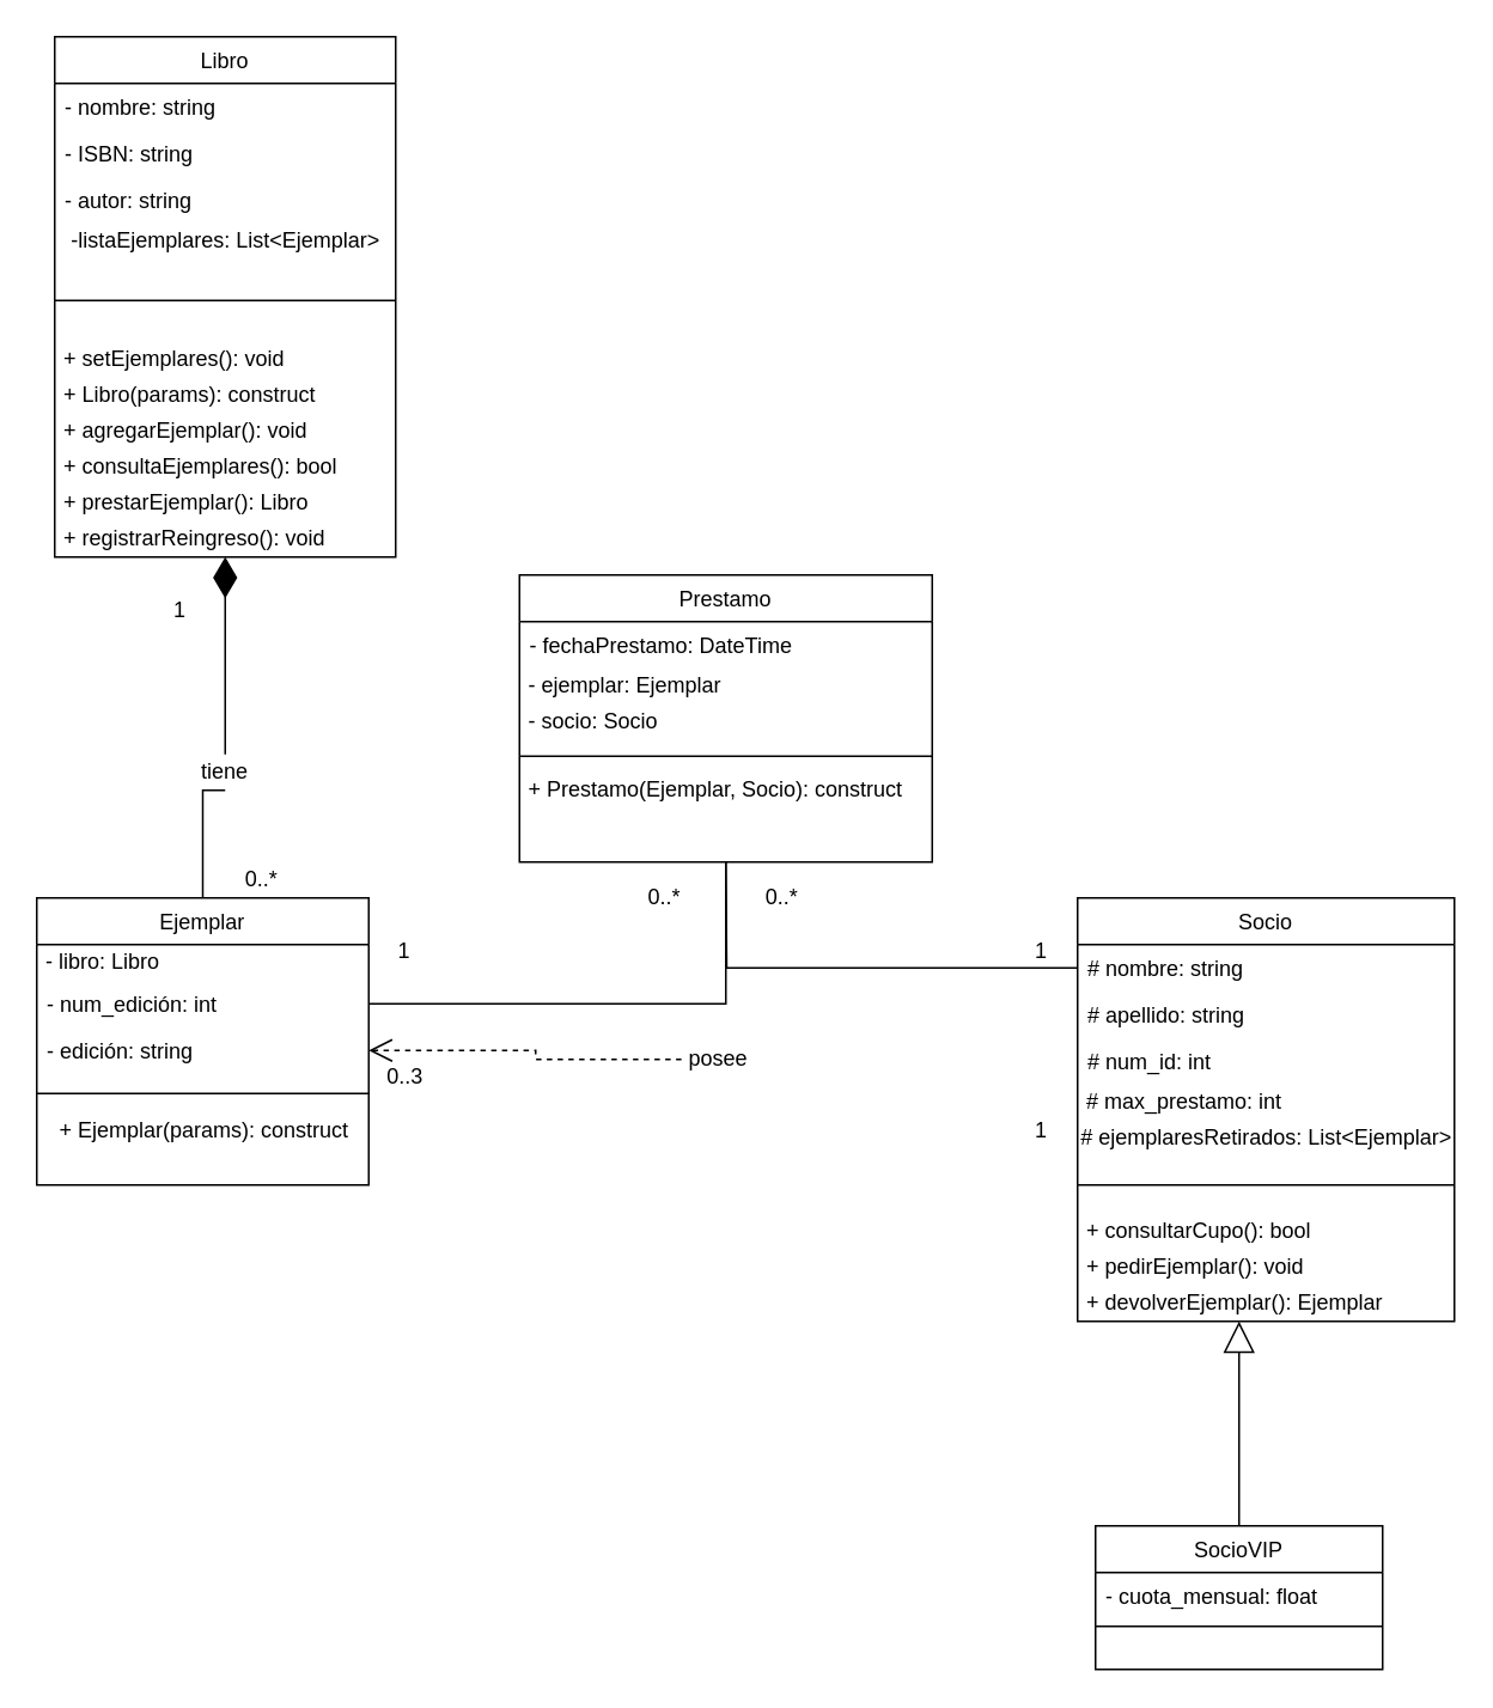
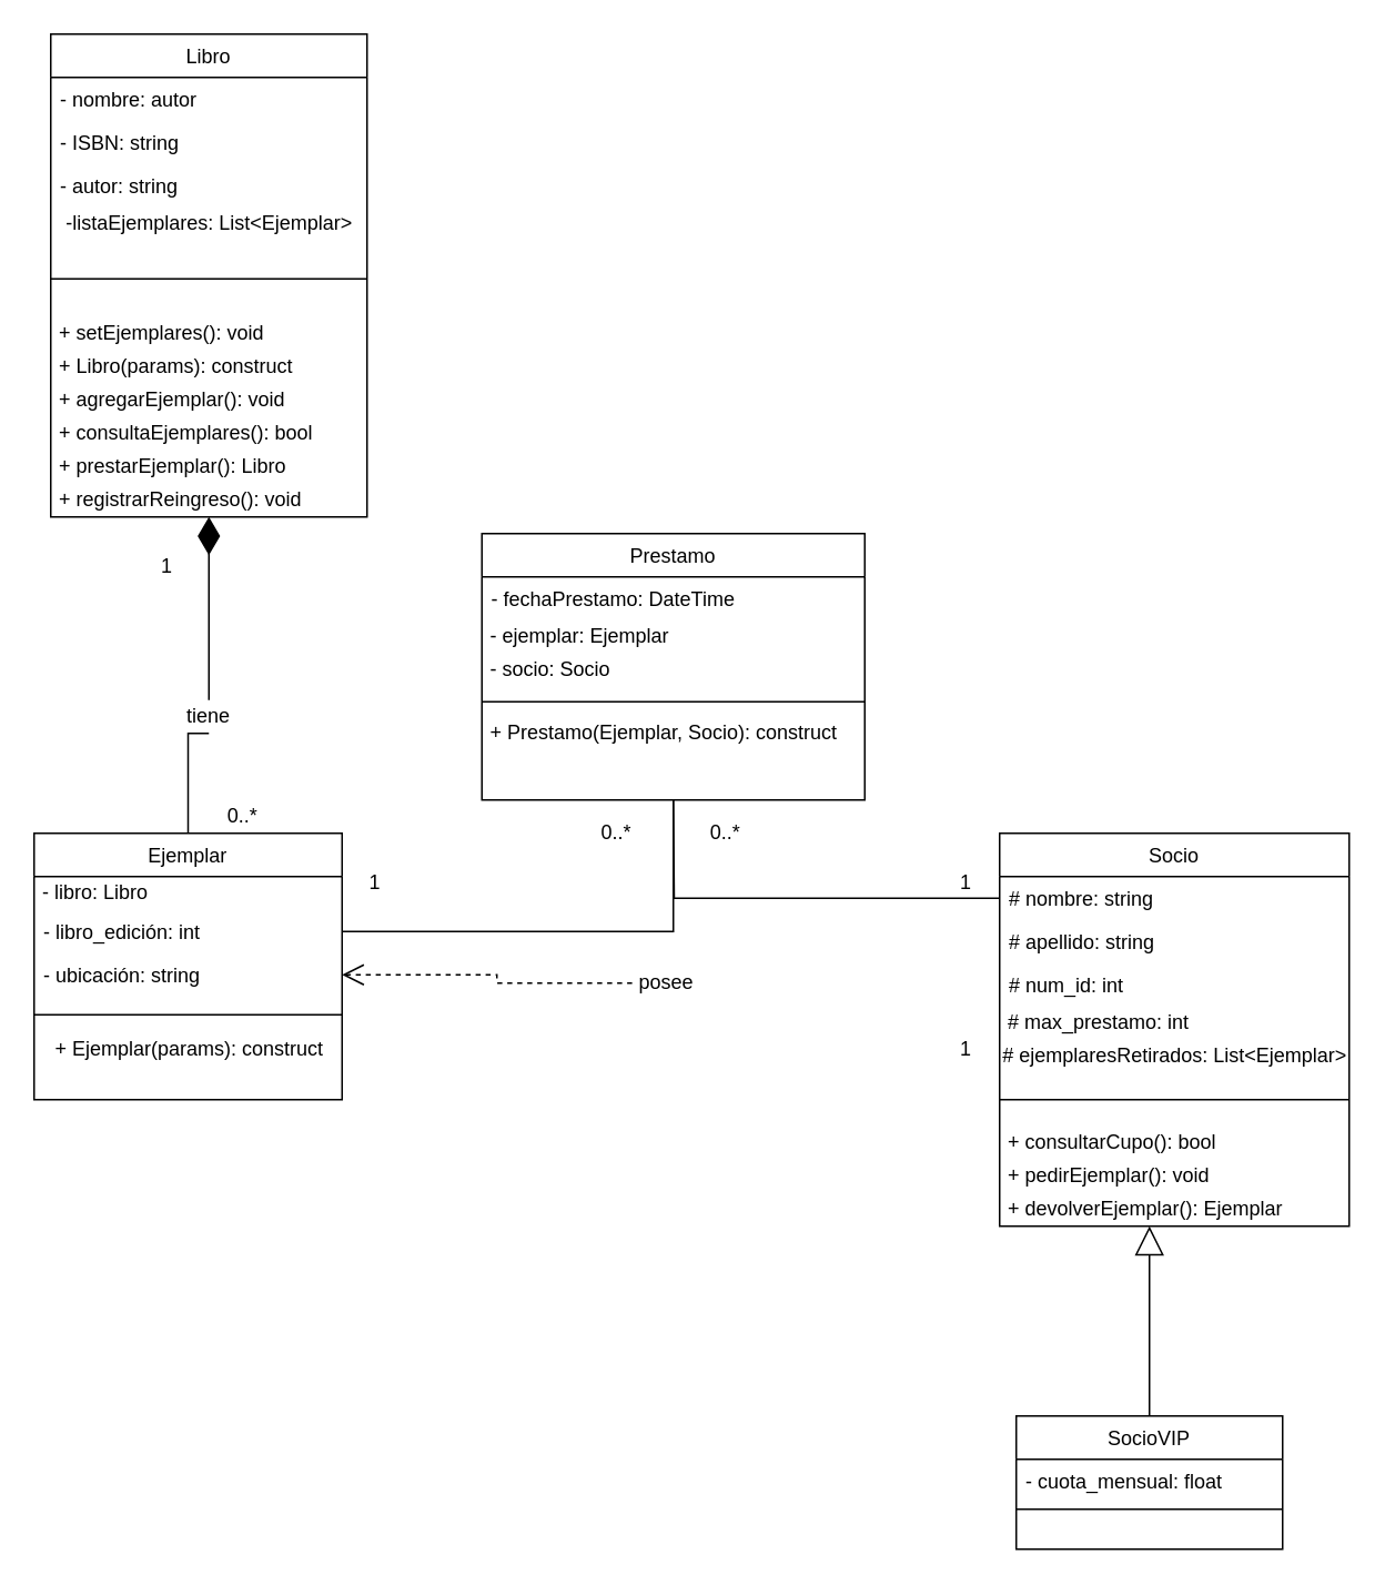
  <mxCell id="0" />
  <mxCell id="1" parent="0" />
  <mxCell id="2" value="Libro" style="swimlane;fontStyle=0;align=center;verticalAlign=top;childLayout=stackLayout;horizontal=1;startSize=26;horizontalStack=0;resizeParent=1;resizeLast=0;collapsible=1;marginBottom=0;rounded=0;shadow=0;strokeWidth=1;" parent="1" vertex="1"><mxGeometry x="30" y="20" width="190" height="290" as="geometry"><mxRectangle x="230" y="140" width="160" height="26" as="alternateBounds" /></mxGeometry></mxCell>
- <mxCell id="3" value="- nombre: string" style="text;align=left;verticalAlign=top;spacingLeft=4;spacingRight=4;overflow=hidden;rotatable=0;points=[[0,0.5],[1,0.5]];portConstraint=eastwest;" parent="2" vertex="1"><mxGeometry y="26" width="190" height="26" as="geometry" /></mxCell>
+ <mxCell id="3" value="- nombre: autor" style="text;align=left;verticalAlign=top;spacingLeft=4;spacingRight=4;overflow=hidden;rotatable=0;points=[[0,0.5],[1,0.5]];portConstraint=eastwest;" parent="2" vertex="1"><mxGeometry y="26" width="190" height="26" as="geometry" /></mxCell>
  <mxCell id="4" value="- ISBN: string" style="text;align=left;verticalAlign=top;spacingLeft=4;spacingRight=4;overflow=hidden;rotatable=0;points=[[0,0.5],[1,0.5]];portConstraint=eastwest;rounded=0;shadow=0;html=0;" parent="2" vertex="1"><mxGeometry y="52" width="190" height="26" as="geometry" /></mxCell>
  <mxCell id="5" value="- autor: string" style="text;align=left;verticalAlign=top;spacingLeft=4;spacingRight=4;overflow=hidden;rotatable=0;points=[[0,0.5],[1,0.5]];portConstraint=eastwest;rounded=0;shadow=0;html=0;" parent="2" vertex="1"><mxGeometry y="78" width="190" height="26" as="geometry" /></mxCell>
  <mxCell id="6" value="-listaEjemplares: List&amp;lt;Ejemplar&amp;gt;" style="text;html=1;align=center;verticalAlign=middle;resizable=0;points=[];autosize=1;strokeColor=none;" vertex="1" parent="2"><mxGeometry y="104" width="190" height="20" as="geometry" /></mxCell>
  <mxCell id="7" value="" style="line;html=1;strokeWidth=1;align=left;verticalAlign=middle;spacingTop=-1;spacingLeft=3;spacingRight=3;rotatable=0;labelPosition=right;points=[];portConstraint=eastwest;" parent="2" vertex="1"><mxGeometry y="124" width="190" height="46" as="geometry" /></mxCell>
  <mxCell id="8" value="&amp;nbsp;+ setEjemplares(): void" style="text;html=1;align=left;verticalAlign=middle;resizable=0;points=[];autosize=1;strokeColor=none;" vertex="1" parent="2"><mxGeometry y="170" width="190" height="20" as="geometry" /></mxCell>
  <mxCell id="9" value="&amp;nbsp;+ Libro(params): construct" style="text;html=1;align=left;verticalAlign=middle;resizable=0;points=[];autosize=1;strokeColor=none;" vertex="1" parent="2"><mxGeometry y="190" width="190" height="20" as="geometry" /></mxCell>
  <mxCell id="10" value="&amp;nbsp;+ agregarEjemplar(): void" style="text;html=1;align=left;verticalAlign=middle;resizable=0;points=[];autosize=1;strokeColor=none;" parent="2" vertex="1"><mxGeometry y="210" width="190" height="20" as="geometry" /></mxCell>
  <mxCell id="11" value="&amp;nbsp;+ consultaEjemplares(): bool" style="text;html=1;align=left;verticalAlign=middle;resizable=0;points=[];autosize=1;strokeColor=none;" parent="2" vertex="1"><mxGeometry y="230" width="190" height="20" as="geometry" /></mxCell>
  <mxCell id="12" value="&amp;nbsp;+ prestarEjemplar(): Libro" style="text;html=1;strokeColor=none;fillColor=none;align=left;verticalAlign=middle;whiteSpace=wrap;rounded=0;" parent="2" vertex="1"><mxGeometry y="250" width="190" height="20" as="geometry" /></mxCell>
  <mxCell id="13" value="&amp;nbsp;+ registrarReingreso(): void" style="text;html=1;align=left;verticalAlign=middle;resizable=0;points=[];autosize=1;strokeColor=none;" parent="2" vertex="1"><mxGeometry y="270" width="190" height="20" as="geometry" /></mxCell>
  <mxCell id="14" value="Socio" style="swimlane;fontStyle=0;align=center;verticalAlign=top;childLayout=stackLayout;horizontal=1;startSize=26;horizontalStack=0;resizeParent=1;resizeLast=0;collapsible=1;marginBottom=0;rounded=0;shadow=0;strokeWidth=1;" parent="1" vertex="1"><mxGeometry x="600" y="500" width="210" height="236" as="geometry"><mxRectangle x="550" y="140" width="160" height="26" as="alternateBounds" /></mxGeometry></mxCell>
  <mxCell id="15" value="# nombre: string&#10;" style="text;align=left;verticalAlign=top;spacingLeft=4;spacingRight=4;overflow=hidden;rotatable=0;points=[[0,0.5],[1,0.5]];portConstraint=eastwest;" parent="14" vertex="1"><mxGeometry y="26" width="210" height="26" as="geometry" /></mxCell>
  <mxCell id="16" value="# apellido: string" style="text;align=left;verticalAlign=top;spacingLeft=4;spacingRight=4;overflow=hidden;rotatable=0;points=[[0,0.5],[1,0.5]];portConstraint=eastwest;rounded=0;shadow=0;html=0;" parent="14" vertex="1"><mxGeometry y="52" width="210" height="26" as="geometry" /></mxCell>
  <mxCell id="17" value="# num_id: int" style="text;align=left;verticalAlign=top;spacingLeft=4;spacingRight=4;overflow=hidden;rotatable=0;points=[[0,0.5],[1,0.5]];portConstraint=eastwest;rounded=0;shadow=0;html=0;" parent="14" vertex="1"><mxGeometry y="78" width="210" height="26" as="geometry" /></mxCell>
  <mxCell id="18" value="&amp;nbsp;# max_prestamo: int" style="text;html=1;align=left;verticalAlign=middle;resizable=0;points=[];autosize=1;strokeColor=none;" parent="14" vertex="1"><mxGeometry y="104" width="210" height="20" as="geometry" /></mxCell>
  <mxCell id="19" value="# ejemplaresRetirados: List&amp;lt;Ejemplar&amp;gt;" style="text;html=1;align=center;verticalAlign=middle;resizable=0;points=[];autosize=1;strokeColor=none;" vertex="1" parent="14"><mxGeometry y="124" width="210" height="20" as="geometry" /></mxCell>
  <mxCell id="20" value="" style="line;html=1;strokeWidth=1;align=left;verticalAlign=middle;spacingTop=-1;spacingLeft=3;spacingRight=3;rotatable=0;labelPosition=right;points=[];portConstraint=eastwest;" parent="14" vertex="1"><mxGeometry y="144" width="210" height="32" as="geometry" /></mxCell>
  <mxCell id="21" value="&amp;nbsp;+ consultarCupo(): bool" style="text;html=1;align=left;verticalAlign=middle;resizable=0;points=[];autosize=1;strokeColor=none;" parent="14" vertex="1"><mxGeometry y="176" width="210" height="20" as="geometry" /></mxCell>
  <mxCell id="22" value="&amp;nbsp;+ pedirEjemplar(): void" style="text;html=1;align=left;verticalAlign=middle;resizable=0;points=[];autosize=1;strokeColor=none;" parent="14" vertex="1"><mxGeometry y="196" width="210" height="20" as="geometry" /></mxCell>
  <mxCell id="23" value="&amp;nbsp;+ devolverEjemplar(): Ejemplar" style="text;html=1;align=left;verticalAlign=middle;resizable=0;points=[];autosize=1;strokeColor=none;" parent="14" vertex="1"><mxGeometry y="216" width="210" height="20" as="geometry" /></mxCell>
  <mxCell id="24" value="SocioVIP" style="swimlane;fontStyle=0;align=center;verticalAlign=top;childLayout=stackLayout;horizontal=1;startSize=26;horizontalStack=0;resizeParent=1;resizeLast=0;collapsible=1;marginBottom=0;rounded=0;shadow=0;strokeWidth=1;" parent="1" vertex="1"><mxGeometry x="610" y="850" width="160" height="80" as="geometry"><mxRectangle x="550" y="140" width="160" height="26" as="alternateBounds" /></mxGeometry></mxCell>
  <mxCell id="25" value="- cuota_mensual: float" style="text;align=left;verticalAlign=top;spacingLeft=4;spacingRight=4;overflow=hidden;rotatable=0;points=[[0,0.5],[1,0.5]];portConstraint=eastwest;rounded=0;shadow=0;html=0;" parent="24" vertex="1"><mxGeometry y="26" width="160" height="26" as="geometry" /></mxCell>
  <mxCell id="26" value="" style="line;html=1;strokeWidth=1;align=left;verticalAlign=middle;spacingTop=-1;spacingLeft=3;spacingRight=3;rotatable=0;labelPosition=right;points=[];portConstraint=eastwest;" parent="24" vertex="1"><mxGeometry y="52" width="160" height="8" as="geometry" /></mxCell>
  <mxCell id="27" style="edgeStyle=orthogonalEdgeStyle;rounded=0;orthogonalLoop=1;jettySize=auto;html=1;exitX=0.5;exitY=0;exitDx=0;exitDy=0;entryX=0.5;entryY=1;entryDx=0;entryDy=0;endArrow=diamondThin;endFill=1;startArrow=none;endSize=20;" parent="1" source="34" target="2" edge="1"><mxGeometry relative="1" as="geometry"><Array as="points"><mxPoint x="125" y="350" /></Array></mxGeometry></mxCell>
  <mxCell id="28" value="Ejemplar" style="swimlane;fontStyle=0;align=center;verticalAlign=top;childLayout=stackLayout;horizontal=1;startSize=26;horizontalStack=0;resizeParent=1;resizeLast=0;collapsible=1;marginBottom=0;rounded=0;shadow=0;strokeWidth=1;" parent="1" vertex="1"><mxGeometry x="20" y="500" width="185" height="160" as="geometry"><mxRectangle x="230" y="140" width="160" height="26" as="alternateBounds" /></mxGeometry></mxCell>
  <mxCell id="29" value="&amp;nbsp;- libro: Libro" style="text;html=1;align=left;verticalAlign=middle;resizable=0;points=[];autosize=1;strokeColor=none;" vertex="1" parent="28"><mxGeometry y="26" width="185" height="20" as="geometry" /></mxCell>
- <mxCell id="30" value="- num_edición: int" style="text;align=left;verticalAlign=top;spacingLeft=4;spacingRight=4;overflow=hidden;rotatable=0;points=[[0,0.5],[1,0.5]];portConstraint=eastwest;" parent="28" vertex="1"><mxGeometry y="46" width="185" height="26" as="geometry" /></mxCell>
- <mxCell id="31" value="- edición: string" style="text;align=left;verticalAlign=top;spacingLeft=4;spacingRight=4;overflow=hidden;rotatable=0;points=[[0,0.5],[1,0.5]];portConstraint=eastwest;rounded=0;shadow=0;html=0;" parent="28" vertex="1"><mxGeometry y="72" width="185" height="26" as="geometry" /></mxCell>
+ <mxCell id="30" value="- libro_edición: int" style="text;align=left;verticalAlign=top;spacingLeft=4;spacingRight=4;overflow=hidden;rotatable=0;points=[[0,0.5],[1,0.5]];portConstraint=eastwest;" parent="28" vertex="1"><mxGeometry y="46" width="185" height="26" as="geometry" /></mxCell>
+ <mxCell id="31" value="- ubicación: string" style="text;align=left;verticalAlign=top;spacingLeft=4;spacingRight=4;overflow=hidden;rotatable=0;points=[[0,0.5],[1,0.5]];portConstraint=eastwest;rounded=0;shadow=0;html=0;" parent="28" vertex="1"><mxGeometry y="72" width="185" height="26" as="geometry" /></mxCell>
  <mxCell id="32" value="" style="line;html=1;strokeWidth=1;align=left;verticalAlign=middle;spacingTop=-1;spacingLeft=3;spacingRight=3;rotatable=0;labelPosition=right;points=[];portConstraint=eastwest;" parent="28" vertex="1"><mxGeometry y="98" width="185" height="22" as="geometry" /></mxCell>
  <mxCell id="33" value="+ Ejemplar(params): construct" style="text;html=1;align=center;verticalAlign=middle;resizable=0;points=[];autosize=1;strokeColor=none;" vertex="1" parent="28"><mxGeometry y="120" width="185" height="20" as="geometry" /></mxCell>
  <mxCell id="34" value="tiene" style="text;html=1;strokeColor=none;fillColor=none;align=center;verticalAlign=middle;whiteSpace=wrap;rounded=0;" parent="1" vertex="1"><mxGeometry x="105" y="420" width="40" height="20" as="geometry" /></mxCell>
  <mxCell id="35" value="" style="edgeStyle=orthogonalEdgeStyle;rounded=0;orthogonalLoop=1;jettySize=auto;html=1;exitX=0.5;exitY=0;exitDx=0;exitDy=0;entryX=0.5;entryY=1;entryDx=0;entryDy=0;endArrow=none;endFill=0;startArrow=none;startFill=0;endSize=10;startSize=15;" parent="1" source="28" target="34" edge="1"><mxGeometry relative="1" as="geometry"><mxPoint x="200" y="410" as="sourcePoint" /><mxPoint x="200" y="298" as="targetPoint" /><Array as="points"><mxPoint x="125" y="440" /></Array></mxGeometry></mxCell>
  <mxCell id="36" value="1" style="text;html=1;strokeColor=none;fillColor=none;align=center;verticalAlign=middle;whiteSpace=wrap;rounded=0;" parent="1" vertex="1"><mxGeometry x="80" y="330" width="40" height="20" as="geometry" /></mxCell>
  <mxCell id="37" value="0..*" style="text;html=1;align=center;verticalAlign=middle;resizable=0;points=[];autosize=1;strokeColor=none;" parent="1" vertex="1"><mxGeometry x="130" y="480" width="30" height="20" as="geometry" /></mxCell>
  <mxCell id="38" style="edgeStyle=orthogonalEdgeStyle;rounded=0;orthogonalLoop=1;jettySize=auto;html=1;endArrow=block;endFill=0;startArrow=none;startFill=0;endSize=15;" parent="1" source="24" target="14" edge="1"><mxGeometry relative="1" as="geometry"><mxPoint x="510" y="809" as="sourcePoint" /><Array as="points"><mxPoint x="690" y="840" /><mxPoint x="690" y="840" /></Array></mxGeometry></mxCell>
  <mxCell id="39" value="posee" style="text;html=1;align=center;verticalAlign=middle;whiteSpace=wrap;rounded=0;" parent="1" vertex="1"><mxGeometry x="380" y="580" width="40" height="20" as="geometry" /></mxCell>
  <mxCell id="40" value="" style="edgeStyle=orthogonalEdgeStyle;rounded=0;orthogonalLoop=1;jettySize=auto;html=1;exitX=1;exitY=0.5;exitDx=0;exitDy=0;startArrow=open;startFill=0;endArrow=none;endFill=0;endSize=15;dashed=1;startSize=11;" parent="1" source="31" target="39" edge="1"><mxGeometry relative="1" as="geometry"><mxPoint x="210" y="575" as="sourcePoint" /><mxPoint x="380" y="600" as="targetPoint" /><Array as="points"><mxPoint x="298" y="585" /><mxPoint x="298" y="590" /><mxPoint x="400" y="590" /></Array></mxGeometry></mxCell>
  <mxCell id="41" value="1" style="text;html=1;strokeColor=none;fillColor=none;align=center;verticalAlign=middle;whiteSpace=wrap;rounded=0;" parent="1" vertex="1"><mxGeometry x="560" y="620" width="40" height="20" as="geometry" /></mxCell>
- <mxCell id="42" value="0..3" style="text;html=1;align=center;verticalAlign=middle;resizable=0;points=[];autosize=1;strokeColor=none;" parent="1" vertex="1"><mxGeometry x="205" y="590" width="40" height="20" as="geometry" /></mxCell>
  <mxCell id="43" value="Prestamo" style="swimlane;fontStyle=0;align=center;verticalAlign=top;childLayout=stackLayout;horizontal=1;startSize=26;horizontalStack=0;resizeParent=1;resizeLast=0;collapsible=1;marginBottom=0;rounded=0;shadow=0;strokeWidth=1;" parent="1" vertex="1"><mxGeometry x="289" y="320" width="230" height="160" as="geometry"><mxRectangle x="230" y="140" width="160" height="26" as="alternateBounds" /></mxGeometry></mxCell>
  <mxCell id="44" value="- fechaPrestamo: DateTime" style="text;align=left;verticalAlign=top;spacingLeft=4;spacingRight=4;overflow=hidden;rotatable=0;points=[[0,0.5],[1,0.5]];portConstraint=eastwest;" parent="43" vertex="1"><mxGeometry y="26" width="230" height="26" as="geometry" /></mxCell>
  <mxCell id="45" value="&amp;nbsp;- ejemplar: Ejemplar" style="text;html=1;align=left;verticalAlign=middle;resizable=0;points=[];autosize=1;strokeColor=none;" vertex="1" parent="43"><mxGeometry y="52" width="230" height="20" as="geometry" /></mxCell>
  <mxCell id="46" value="&amp;nbsp;- socio: Socio" style="text;html=1;align=left;verticalAlign=middle;resizable=0;points=[];autosize=1;strokeColor=none;" vertex="1" parent="43"><mxGeometry y="72" width="230" height="20" as="geometry" /></mxCell>
  <mxCell id="47" value="" style="line;html=1;strokeWidth=1;align=left;verticalAlign=middle;spacingTop=-1;spacingLeft=3;spacingRight=3;rotatable=0;labelPosition=right;points=[];portConstraint=eastwest;" parent="43" vertex="1"><mxGeometry y="92" width="230" height="18" as="geometry" /></mxCell>
  <mxCell id="48" value="&amp;nbsp;+ Prestamo(Ejemplar, Socio): construct" style="text;html=1;align=left;verticalAlign=middle;resizable=0;points=[];autosize=1;strokeColor=none;" parent="43" vertex="1"><mxGeometry y="110" width="230" height="20" as="geometry" /></mxCell>
  <mxCell id="49" style="edgeStyle=orthogonalEdgeStyle;rounded=0;orthogonalLoop=1;jettySize=auto;html=1;startArrow=none;startFill=0;endArrow=none;endFill=0;startSize=19;endSize=20;" parent="1" source="43" target="30" edge="1"><mxGeometry relative="1" as="geometry"><Array as="points"><mxPoint x="404" y="559" /></Array></mxGeometry></mxCell>
  <mxCell id="50" style="edgeStyle=orthogonalEdgeStyle;rounded=0;orthogonalLoop=1;jettySize=auto;html=1;entryX=0;entryY=0.5;entryDx=0;entryDy=0;startArrow=none;startFill=0;endArrow=none;endFill=0;startSize=11;endSize=20;" parent="1" target="15" edge="1"><mxGeometry relative="1" as="geometry"><mxPoint x="404" y="480" as="sourcePoint" /></mxGeometry></mxCell>
  <mxCell id="51" value="1" style="text;html=1;strokeColor=none;fillColor=none;align=center;verticalAlign=middle;whiteSpace=wrap;rounded=0;" parent="1" vertex="1"><mxGeometry x="205" y="520" width="40" height="20" as="geometry" /></mxCell>
  <mxCell id="52" value="1" style="text;html=1;strokeColor=none;fillColor=none;align=center;verticalAlign=middle;whiteSpace=wrap;rounded=0;" parent="1" vertex="1"><mxGeometry x="560" y="520" width="40" height="20" as="geometry" /></mxCell>
  <mxCell id="53" value="0..*" style="text;html=1;strokeColor=none;fillColor=none;align=center;verticalAlign=middle;whiteSpace=wrap;rounded=0;" parent="1" vertex="1"><mxGeometry x="350" y="490" width="40" height="20" as="geometry" /></mxCell>
  <mxCell id="54" value="0..*" style="text;html=1;align=center;verticalAlign=middle;resizable=0;points=[];autosize=1;strokeColor=none;" parent="1" vertex="1"><mxGeometry x="420" y="490" width="30" height="20" as="geometry" /></mxCell>
